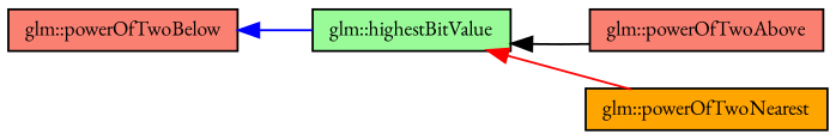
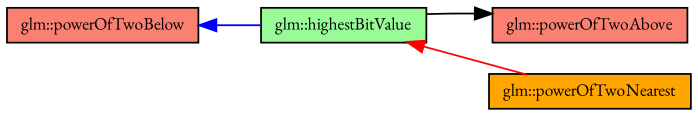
  digraph {
    fontname="EB Garamond"
    rankdir=LR
    node [color=black fillcolor=salmon fontname="EB Garamond" fontsize=10 shape=record style=filled]
    edge [dir=back fontname="EB Garamond" fontsize=10 labelfontname=FreeSans labelfontsize=10 style=solid]
    n1 [fillcolor=palegreen fontcolor=black height=0.2 label="glm::highestBitValue" width=0.4]
    n2 [height=0.2 label="glm::powerOfTwoAbove" width=0.4]
    n3 [fillcolor=orange height=0.2 label="glm::powerOfTwoNearest" width=0.4]
    n4 [height=0.2 label="glm::powerOfTwoBelow" width=0.4]
-   n1 -> n2 [color=black]
+   n2 -> n1 [color=black]
    n1 -> n3 [color=red]
    n4 -> n1 [color=blue]
  }
